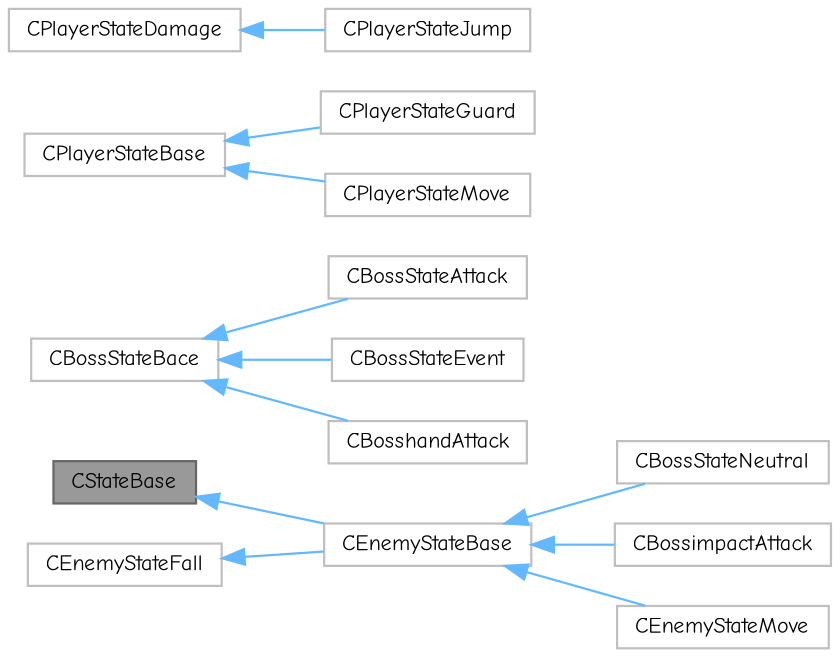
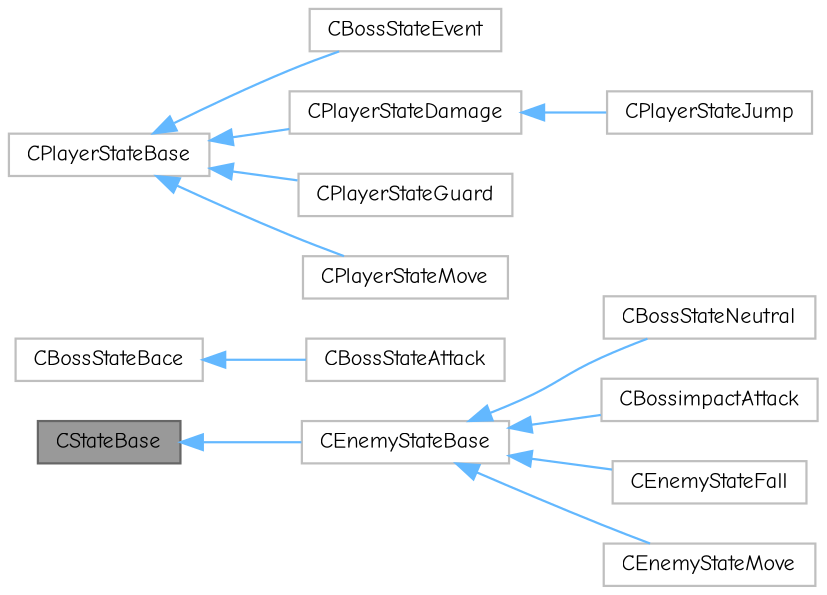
  digraph {
    fontname="Comic Neue"
    rankdir=LR
    node [color=grey75 fillcolor=white fontname="Comic Neue" fontsize=10 shape=box style=filled]
    edge [color=steelblue1 dir=back fontname="Comic Neue" fontsize=10 labelfontname=Helvetica labelfontsize=10 style=solid]
    n1 [color=gray40 fillcolor=grey60 fontcolor=black height=0.2 label=CStateBase width=0.4]
    n2 [height=0.2 label=CEnemyStateBase width=0.4]
    n3 [height=0.2 label=CBossStateBace width=0.4]
    n4 [height=0.2 label=CBossStateAttack width=0.4]
    n5 [height=0.2 label=CBossStateEvent width=0.4]
-   n6 [height=0.2 label=CBosshandAttack width=0.4]
    n7 [height=0.2 label=CBossStateNeutral width=0.4]
    n8 [height=0.2 label=CBossimpactAttack width=0.4]
    n9 [height=0.2 label=CEnemyStateFall width=0.4]
    n10 [height=0.2 label=CEnemyStateMove width=0.4]
    n11 [height=0.2 label=CPlayerStateBase width=0.4]
    n12 [height=0.2 label=CPlayerStateDamage width=0.4]
    n13 [height=0.2 label=CPlayerStateGuard width=0.4]
    n14 [height=0.2 label=CPlayerStateMove width=0.4]
    n15 [height=0.2 label=CPlayerStateJump width=0.4]
    n1 -> n2
    n2 -> n7
    n2 -> n8
-   n9 -> n2
+   n2 -> n9
    n2 -> n10
    n3 -> n4
-   n3 -> n5
-   n3 -> n6
+   n11 -> n5
+   n11 -> n12
    n11 -> n13
    n11 -> n14
    n12 -> n15
  }
